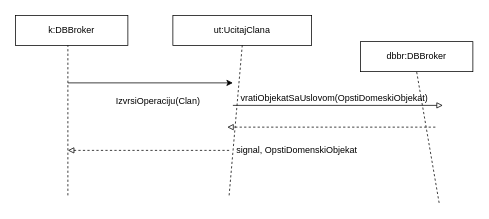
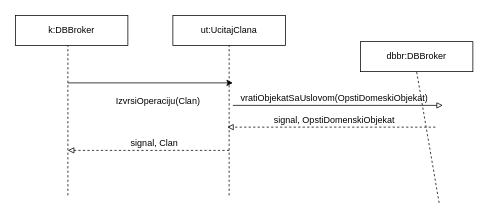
  <mxCell id="0" />
  <mxCell id="1" parent="0" />
  <mxCell id="2" value="&lt;font style=&quot;font-size: 12px&quot;&gt;k:DBBroker&lt;/font&gt;" style="rounded=0;whiteSpace=wrap;html=1;" parent="1" vertex="1"><mxGeometry x="20" y="20" width="150" height="40" as="geometry" /></mxCell>
  <mxCell id="3" value="" style="endArrow=none;dashed=1;html=1;rounded=0;fontSize=12;" parent="1" edge="1"><mxGeometry width="50" height="50" relative="1" as="geometry"><mxPoint x="90" y="260" as="sourcePoint" /><mxPoint x="90" y="60" as="targetPoint" /><Array as="points"><mxPoint x="90" y="130" /></Array></mxGeometry></mxCell>
- <mxCell id="4" value="ut:UcitajClana" style="rounded=0;whiteSpace=wrap;html=1;" parent="1" vertex="1"><mxGeometry x="230" y="20" width="185" height="40" as="geometry" /></mxCell>
+ <mxCell id="4" value="ut:UcitajClana" style="rounded=0;whiteSpace=wrap;html=1;" parent="1" vertex="1"><mxGeometry x="230" y="20" width="150" height="40" as="geometry" /></mxCell>
  <mxCell id="5" value="" style="endArrow=none;dashed=1;html=1;rounded=0;fontSize=12;entryX=0.5;entryY=1;entryDx=0;entryDy=0;" parent="1" target="4" edge="1"><mxGeometry width="50" height="50" relative="1" as="geometry"><mxPoint x="305" y="260" as="sourcePoint" /><mxPoint x="360" y="130" as="targetPoint" /></mxGeometry></mxCell>
  <mxCell id="6" value="&lt;font style=&quot;font-size: 12px&quot;&gt;dbbr:DBBroker&lt;/font&gt;" style="rounded=0;whiteSpace=wrap;html=1;" parent="1" vertex="1"><mxGeometry x="480" y="55" width="150" height="40" as="geometry" /></mxCell>
  <mxCell id="7" value="" style="endArrow=none;dashed=1;html=1;rounded=0;fontSize=12;entryX=0.5;entryY=1;entryDx=0;entryDy=0;" parent="1" target="6" edge="1"><mxGeometry width="50" height="50" relative="1" as="geometry"><mxPoint x="585" y="270" as="sourcePoint" /><mxPoint x="640" y="140" as="targetPoint" /></mxGeometry></mxCell>
  <mxCell id="8" value="" style="endArrow=classic;html=1;rounded=0;fontSize=12;" parent="1" edge="1"><mxGeometry width="50" height="50" relative="1" as="geometry"><mxPoint x="90" y="110" as="sourcePoint" /><mxPoint x="310" y="110" as="targetPoint" /></mxGeometry></mxCell>
  <mxCell id="9" value="IzvrsiOperaciju(Clan)" style="text;html=1;align=center;verticalAlign=middle;resizable=0;points=[];autosize=1;strokeColor=none;fillColor=none;fontSize=12;" parent="1" vertex="1"><mxGeometry x="145" y="125" width="130" height="20" as="geometry" /></mxCell>
  <mxCell id="10" value="" style="endArrow=block;html=1;rounded=0;fontSize=12;endFill=0;" parent="1" edge="1"><mxGeometry width="50" height="50" relative="1" as="geometry"><mxPoint x="310" y="140" as="sourcePoint" /><mxPoint x="590" y="140" as="targetPoint" /></mxGeometry></mxCell>
  <mxCell id="11" value="vratiObjekatSaUslovom(OpstiDomeskiObjekat)" style="text;html=1;align=center;verticalAlign=middle;resizable=0;points=[];autosize=1;strokeColor=none;fillColor=none;fontSize=12;" parent="1" vertex="1"><mxGeometry x="315" y="120" width="260" height="20" as="geometry" /></mxCell>
  <mxCell id="12" value="" style="endArrow=block;html=1;rounded=0;fontSize=12;dashed=1;endFill=0;" parent="1" edge="1"><mxGeometry width="50" height="50" relative="1" as="geometry"><mxPoint x="580" y="169" as="sourcePoint" /><mxPoint x="302.5" y="169" as="targetPoint" /></mxGeometry></mxCell>
- <mxCell id="13" value="signal, OpstiDomenskiObjekat" style="text;html=1;align=center;verticalAlign=middle;resizable=0;points=[];autosize=1;strokeColor=none;fillColor=none;fontSize=12;" parent="1" vertex="1"><mxGeometry x="305" y="190" width="180" height="20" as="geometry" /></mxCell>
+ <mxCell id="13" value="signal, OpstiDomenskiObjekat" style="text;html=1;align=center;verticalAlign=middle;resizable=0;points=[];autosize=1;strokeColor=none;fillColor=none;fontSize=12;" parent="1" vertex="1"><mxGeometry x="355" y="150" width="180" height="20" as="geometry" /></mxCell>
  <mxCell id="14" value="" style="endArrow=block;html=1;rounded=0;fontSize=12;dashed=1;endFill=0;" parent="1" edge="1"><mxGeometry width="50" height="50" relative="1" as="geometry"><mxPoint x="305" y="200" as="sourcePoint" /><mxPoint x="90" y="200" as="targetPoint" /></mxGeometry></mxCell>
+ <mxCell id="15" value="signal, Clan" style="text;html=1;align=center;verticalAlign=middle;resizable=0;points=[];autosize=1;strokeColor=none;fillColor=none;fontSize=12;" parent="1" vertex="1"><mxGeometry x="165" y="180" width="80" height="20" as="geometry" /></mxCell>
